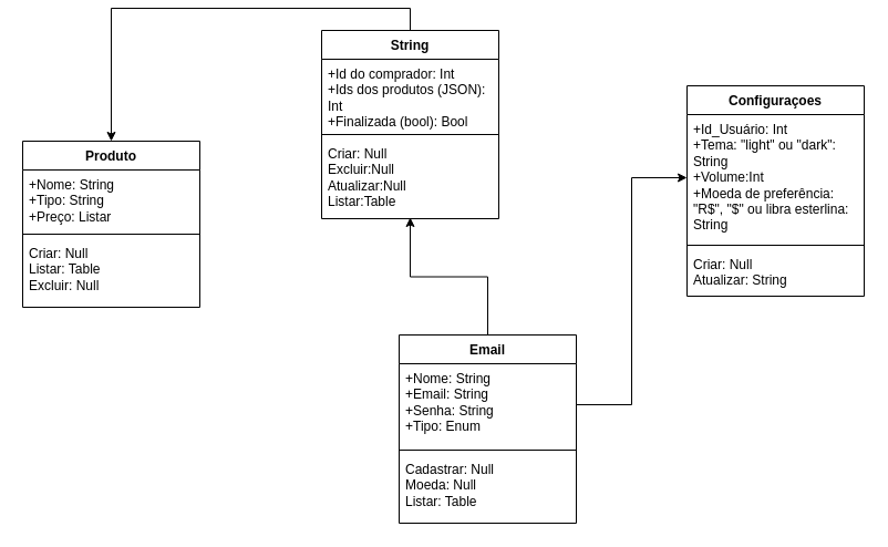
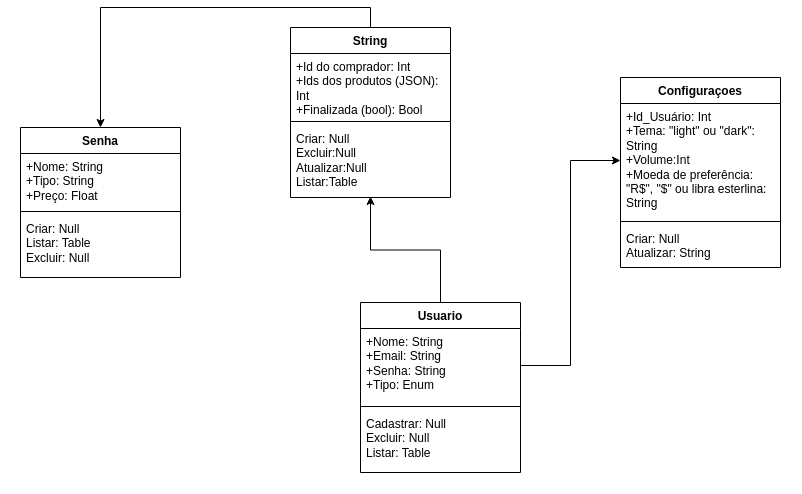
  <mxCell id="0" />
  <mxCell id="1" parent="0" />
- <mxCell id="2" value="Produto" style="swimlane;fontStyle=1;align=center;verticalAlign=top;childLayout=stackLayout;horizontal=1;startSize=26;horizontalStack=0;resizeParent=1;resizeParentMax=0;resizeLast=0;collapsible=1;marginBottom=0;whiteSpace=wrap;html=1;" vertex="1" parent="1"><mxGeometry x="20" y="120" width="160" height="150" as="geometry" /></mxCell>
- <mxCell id="3" value="&lt;div&gt;+Nome: String&lt;/div&gt;&lt;div&gt;+Tipo: String&lt;/div&gt;&lt;div&gt;+Preço: Listar&lt;/div&gt;&lt;div&gt;&lt;br&gt;&lt;/div&gt;" style="text;strokeColor=none;fillColor=none;align=left;verticalAlign=top;spacingLeft=4;spacingRight=4;overflow=hidden;rotatable=0;points=[[0,0.5],[1,0.5]];portConstraint=eastwest;whiteSpace=wrap;html=1;" vertex="1" parent="2"><mxGeometry y="26" width="160" height="54" as="geometry" /></mxCell>
+ <mxCell id="2" value="Senha" style="swimlane;fontStyle=1;align=center;verticalAlign=top;childLayout=stackLayout;horizontal=1;startSize=26;horizontalStack=0;resizeParent=1;resizeParentMax=0;resizeLast=0;collapsible=1;marginBottom=0;whiteSpace=wrap;html=1;" vertex="1" parent="1"><mxGeometry x="20" y="120" width="160" height="150" as="geometry" /></mxCell>
+ <mxCell id="3" value="&lt;div&gt;+Nome: String&lt;/div&gt;&lt;div&gt;+Tipo: String&lt;/div&gt;&lt;div&gt;+Preço: Float&lt;/div&gt;&lt;div&gt;&lt;br&gt;&lt;/div&gt;" style="text;strokeColor=none;fillColor=none;align=left;verticalAlign=top;spacingLeft=4;spacingRight=4;overflow=hidden;rotatable=0;points=[[0,0.5],[1,0.5]];portConstraint=eastwest;whiteSpace=wrap;html=1;" vertex="1" parent="2"><mxGeometry y="26" width="160" height="54" as="geometry" /></mxCell>
  <mxCell id="4" value="" style="line;strokeWidth=1;fillColor=none;align=left;verticalAlign=middle;spacingTop=-1;spacingLeft=3;spacingRight=3;rotatable=0;labelPosition=right;points=[];portConstraint=eastwest;strokeColor=inherit;" vertex="1" parent="2"><mxGeometry y="80" width="160" height="8" as="geometry" /></mxCell>
  <mxCell id="5" value="Criar: Null&lt;br&gt;Listar: Table&lt;div&gt;Excluir: Null&lt;/div&gt;" style="text;strokeColor=none;fillColor=none;align=left;verticalAlign=top;spacingLeft=4;spacingRight=4;overflow=hidden;rotatable=0;points=[[0,0.5],[1,0.5]];portConstraint=eastwest;whiteSpace=wrap;html=1;" vertex="1" parent="2"><mxGeometry y="88" width="160" height="62" as="geometry" /></mxCell>
  <mxCell id="6" style="edgeStyle=orthogonalEdgeStyle;rounded=0;orthogonalLoop=1;jettySize=auto;html=1;exitX=0.5;exitY=0;exitDx=0;exitDy=0;entryX=0.5;entryY=0.986;entryDx=0;entryDy=0;entryPerimeter=0;" edge="1" parent="1" source="7" target="16"><mxGeometry relative="1" as="geometry" /></mxCell>
- <mxCell id="7" value="Email" style="swimlane;fontStyle=1;align=center;verticalAlign=top;childLayout=stackLayout;horizontal=1;startSize=26;horizontalStack=0;resizeParent=1;resizeParentMax=0;resizeLast=0;collapsible=1;marginBottom=0;whiteSpace=wrap;html=1;" vertex="1" parent="1"><mxGeometry x="360" y="295" width="160" height="170" as="geometry" /></mxCell>
+ <mxCell id="7" value="Usuario" style="swimlane;fontStyle=1;align=center;verticalAlign=top;childLayout=stackLayout;horizontal=1;startSize=26;horizontalStack=0;resizeParent=1;resizeParentMax=0;resizeLast=0;collapsible=1;marginBottom=0;whiteSpace=wrap;html=1;" vertex="1" parent="1"><mxGeometry x="360" y="295" width="160" height="170" as="geometry" /></mxCell>
  <mxCell id="8" value="+Nome: String&lt;div&gt;+Email: String&lt;/div&gt;&lt;div&gt;+Senha: String&lt;/div&gt;&lt;div&gt;+Tipo: Enum&lt;/div&gt;" style="text;strokeColor=none;fillColor=none;align=left;verticalAlign=top;spacingLeft=4;spacingRight=4;overflow=hidden;rotatable=0;points=[[0,0.5],[1,0.5]];portConstraint=eastwest;whiteSpace=wrap;html=1;" vertex="1" parent="7"><mxGeometry y="26" width="160" height="74" as="geometry" /></mxCell>
  <mxCell id="9" value="" style="line;strokeWidth=1;fillColor=none;align=left;verticalAlign=middle;spacingTop=-1;spacingLeft=3;spacingRight=3;rotatable=0;labelPosition=right;points=[];portConstraint=eastwest;strokeColor=inherit;" vertex="1" parent="7"><mxGeometry y="100" width="160" height="8" as="geometry" /></mxCell>
- <mxCell id="10" value="Cadastrar: Null&lt;div&gt;Moeda: Null&lt;/div&gt;&lt;div&gt;Listar: Table&lt;/div&gt;" style="text;strokeColor=none;fillColor=none;align=left;verticalAlign=top;spacingLeft=4;spacingRight=4;overflow=hidden;rotatable=0;points=[[0,0.5],[1,0.5]];portConstraint=eastwest;whiteSpace=wrap;html=1;" vertex="1" parent="7"><mxGeometry y="108" width="160" height="62" as="geometry" /></mxCell>
+ <mxCell id="10" value="Cadastrar: Null&lt;div&gt;Excluir: Null&lt;/div&gt;&lt;div&gt;Listar: Table&lt;/div&gt;" style="text;strokeColor=none;fillColor=none;align=left;verticalAlign=top;spacingLeft=4;spacingRight=4;overflow=hidden;rotatable=0;points=[[0,0.5],[1,0.5]];portConstraint=eastwest;whiteSpace=wrap;html=1;" vertex="1" parent="7"><mxGeometry y="108" width="160" height="62" as="geometry" /></mxCell>
  <mxCell id="11" value="" style="line;strokeWidth=1;fillColor=none;align=left;verticalAlign=middle;spacingTop=-1;spacingLeft=3;spacingRight=3;rotatable=0;labelPosition=right;points=[];portConstraint=eastwest;strokeColor=inherit;" vertex="1" parent="7"><mxGeometry y="170" width="160" as="geometry" /></mxCell>
  <mxCell id="12" style="edgeStyle=orthogonalEdgeStyle;rounded=0;orthogonalLoop=1;jettySize=auto;html=1;exitX=0.5;exitY=0;exitDx=0;exitDy=0;entryX=0.5;entryY=0;entryDx=0;entryDy=0;" edge="1" parent="1" source="13" target="2"><mxGeometry relative="1" as="geometry" /></mxCell>
  <mxCell id="13" value="String" style="swimlane;fontStyle=1;align=center;verticalAlign=top;childLayout=stackLayout;horizontal=1;startSize=26;horizontalStack=0;resizeParent=1;resizeParentMax=0;resizeLast=0;collapsible=1;marginBottom=0;whiteSpace=wrap;html=1;" vertex="1" parent="1"><mxGeometry x="290" y="20" width="160" height="170" as="geometry" /></mxCell>
  <mxCell id="14" value="&lt;div&gt;+Id do comprador: Int&lt;/div&gt;&lt;div&gt;+Ids dos produtos (JSON): Int&lt;/div&gt;&lt;div&gt;+Finalizada (bool): Bool&lt;/div&gt;&lt;div&gt;&lt;br&gt;&lt;/div&gt;" style="text;strokeColor=none;fillColor=none;align=left;verticalAlign=top;spacingLeft=4;spacingRight=4;overflow=hidden;rotatable=0;points=[[0,0.5],[1,0.5]];portConstraint=eastwest;whiteSpace=wrap;html=1;" vertex="1" parent="13"><mxGeometry y="26" width="160" height="64" as="geometry" /></mxCell>
  <mxCell id="15" value="" style="line;strokeWidth=1;fillColor=none;align=left;verticalAlign=middle;spacingTop=-1;spacingLeft=3;spacingRight=3;rotatable=0;labelPosition=right;points=[];portConstraint=eastwest;strokeColor=inherit;" vertex="1" parent="13"><mxGeometry y="90" width="160" height="8" as="geometry" /></mxCell>
  <mxCell id="16" value="Criar: Null&lt;br&gt;Excluir:Null&lt;br&gt;Atualizar:Null&lt;div&gt;Listar:Table&lt;/div&gt;" style="text;strokeColor=none;fillColor=none;align=left;verticalAlign=top;spacingLeft=4;spacingRight=4;overflow=hidden;rotatable=0;points=[[0,0.5],[1,0.5]];portConstraint=eastwest;whiteSpace=wrap;html=1;" vertex="1" parent="13"><mxGeometry y="98" width="160" height="72" as="geometry" /></mxCell>
  <mxCell id="17" value="Configuraçoes" style="swimlane;fontStyle=1;align=center;verticalAlign=top;childLayout=stackLayout;horizontal=1;startSize=26;horizontalStack=0;resizeParent=1;resizeParentMax=0;resizeLast=0;collapsible=1;marginBottom=0;whiteSpace=wrap;html=1;" vertex="1" parent="1"><mxGeometry x="620" y="70" width="160" height="190" as="geometry"><mxRectangle x="640" y="190" width="100" height="30" as="alternateBounds" /></mxGeometry></mxCell>
  <mxCell id="18" value="&lt;div&gt;+Id_Usuário: Int&lt;/div&gt;&lt;div&gt;+Tema: &quot;light&quot; ou &quot;dark&quot;: String&lt;/div&gt;&lt;div&gt;+Volume:Int&lt;/div&gt;&lt;div&gt;+Moeda de preferência: &quot;R$&quot;, &quot;$&quot; ou libra esterlina: String&lt;/div&gt;" style="text;strokeColor=none;fillColor=none;align=left;verticalAlign=top;spacingLeft=4;spacingRight=4;overflow=hidden;rotatable=0;points=[[0,0.5],[1,0.5]];portConstraint=eastwest;whiteSpace=wrap;html=1;" vertex="1" parent="17"><mxGeometry y="26" width="160" height="114" as="geometry" /></mxCell>
  <mxCell id="19" value="" style="line;strokeWidth=1;fillColor=none;align=left;verticalAlign=middle;spacingTop=-1;spacingLeft=3;spacingRight=3;rotatable=0;labelPosition=right;points=[];portConstraint=eastwest;strokeColor=inherit;" vertex="1" parent="17"><mxGeometry y="140" width="160" height="8" as="geometry" /></mxCell>
  <mxCell id="20" value="Criar: Null&lt;div&gt;Atualizar: String&lt;/div&gt;" style="text;strokeColor=none;fillColor=none;align=left;verticalAlign=top;spacingLeft=4;spacingRight=4;overflow=hidden;rotatable=0;points=[[0,0.5],[1,0.5]];portConstraint=eastwest;whiteSpace=wrap;html=1;" vertex="1" parent="17"><mxGeometry y="148" width="160" height="42" as="geometry" /></mxCell>
  <mxCell id="21" style="edgeStyle=orthogonalEdgeStyle;rounded=0;orthogonalLoop=1;jettySize=auto;html=1;exitX=1;exitY=0.5;exitDx=0;exitDy=0;entryX=0;entryY=0.5;entryDx=0;entryDy=0;" edge="1" parent="1" source="8" target="18"><mxGeometry relative="1" as="geometry" /></mxCell>
